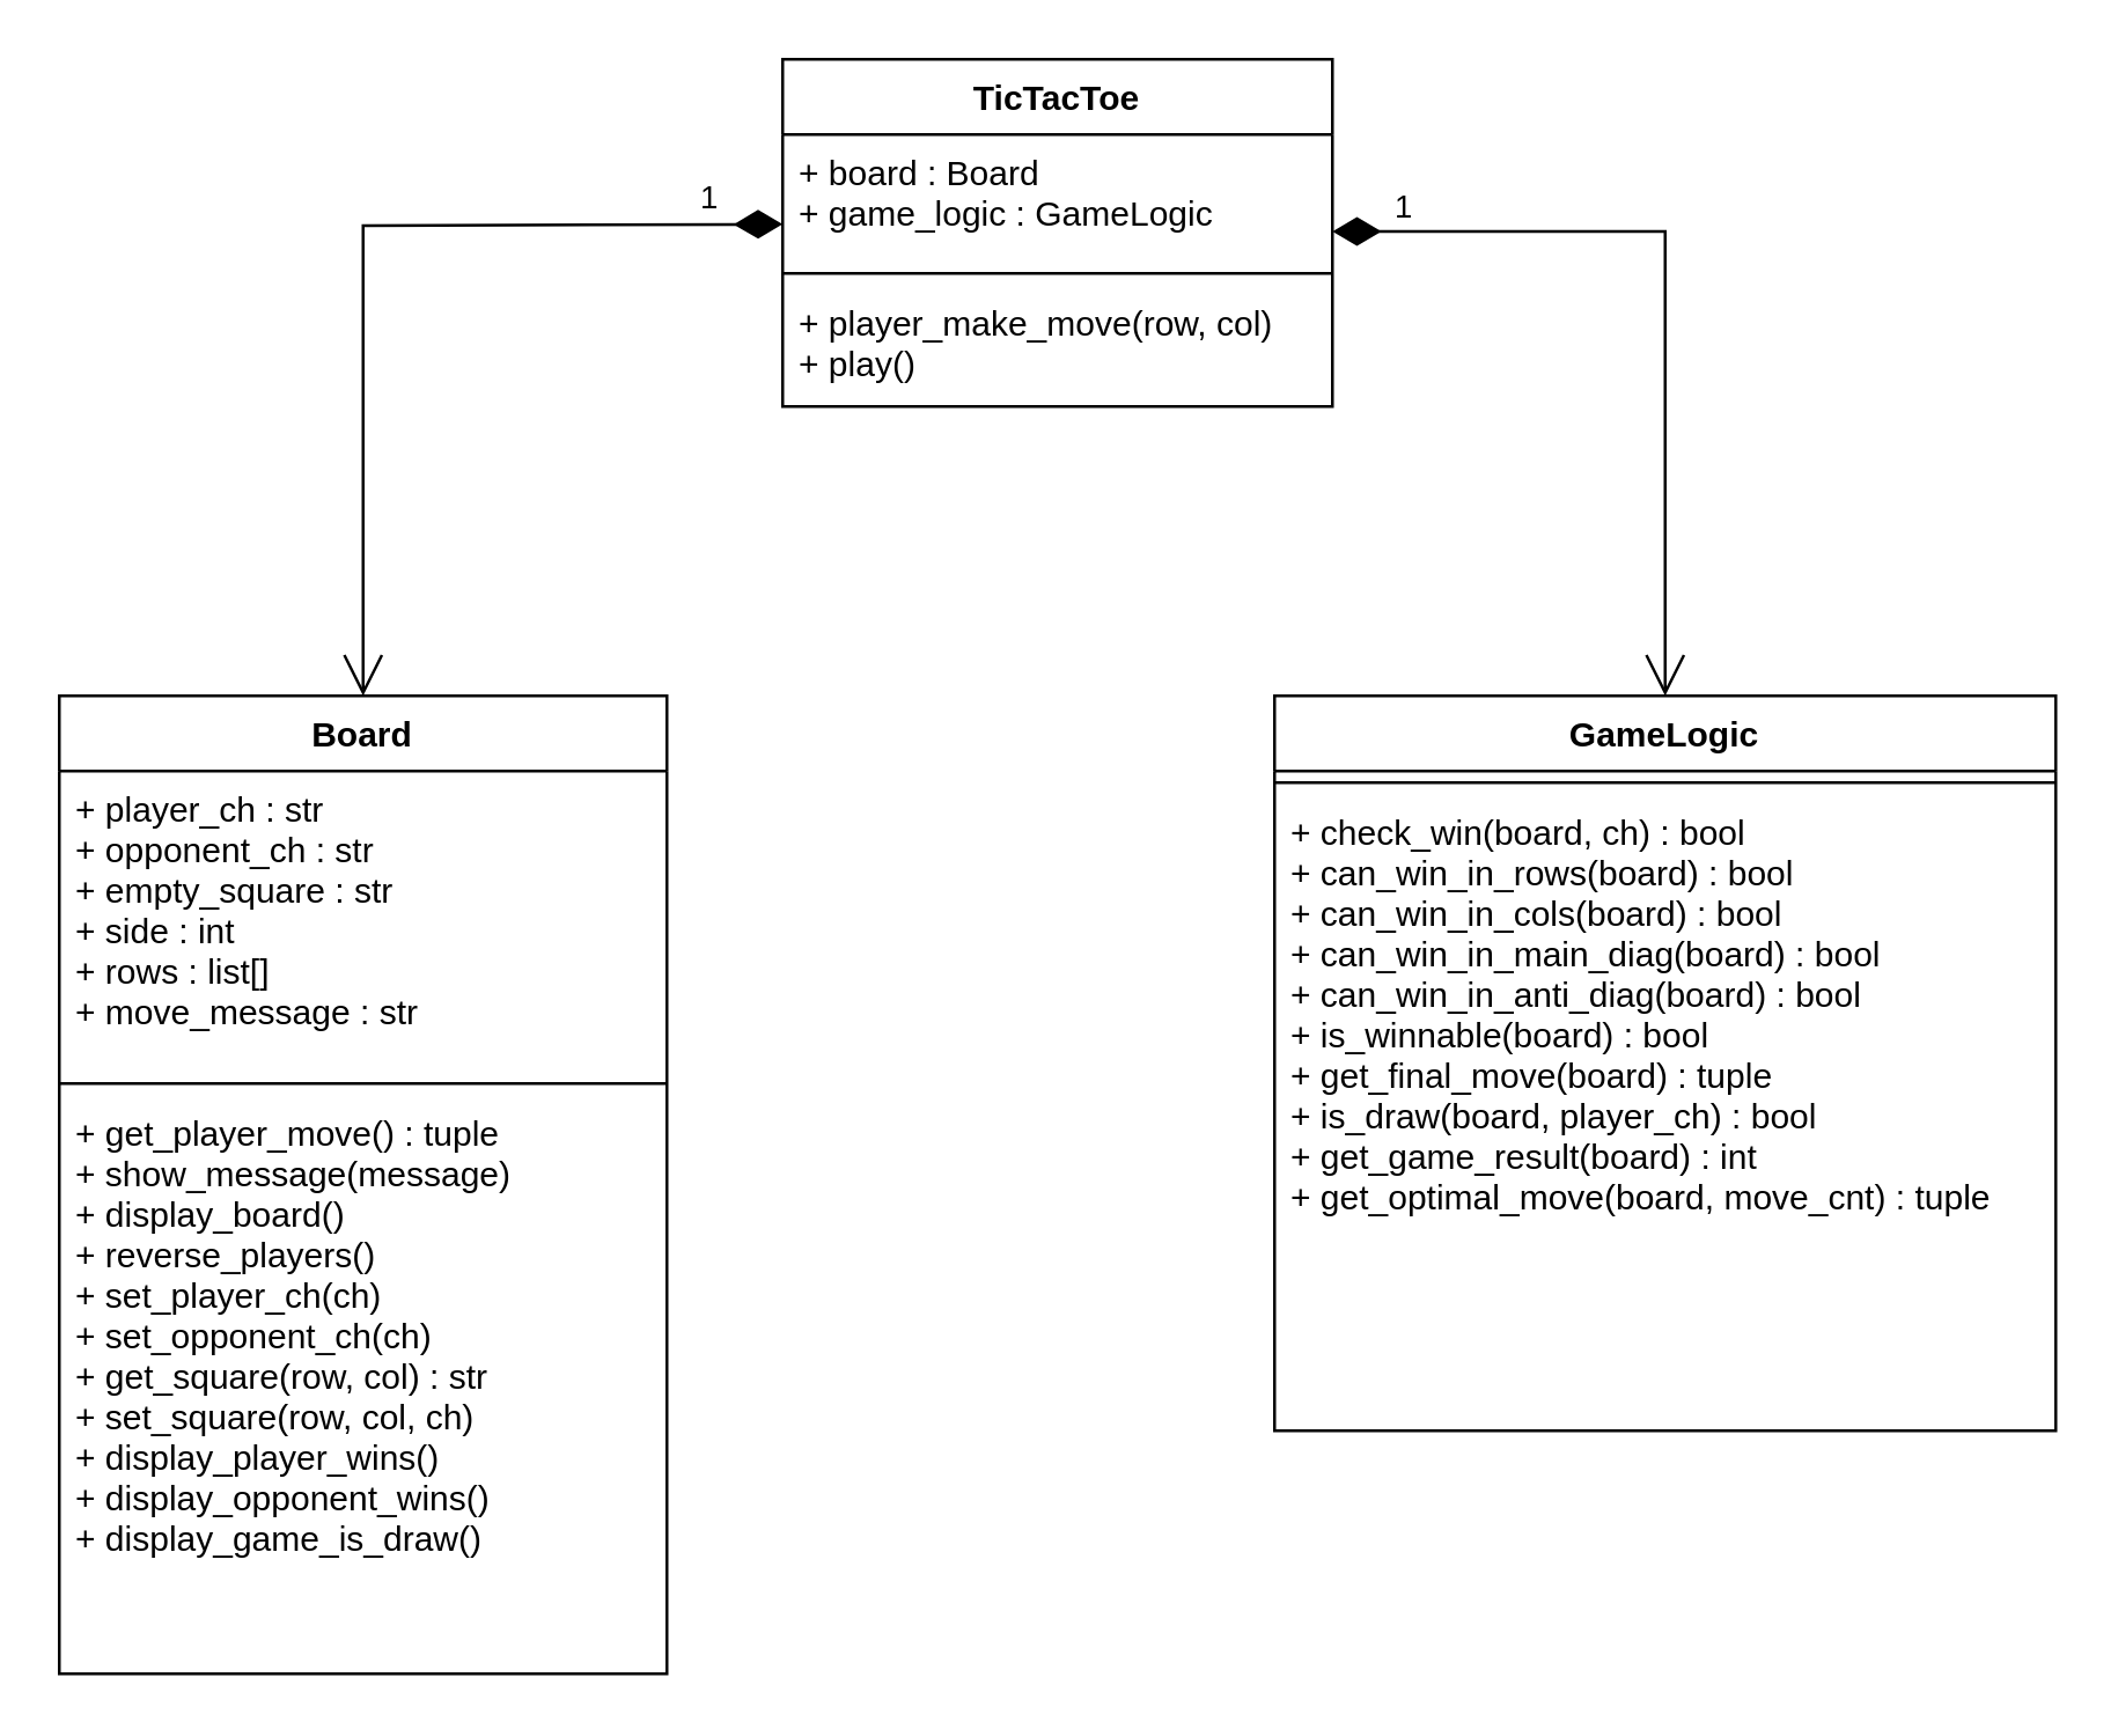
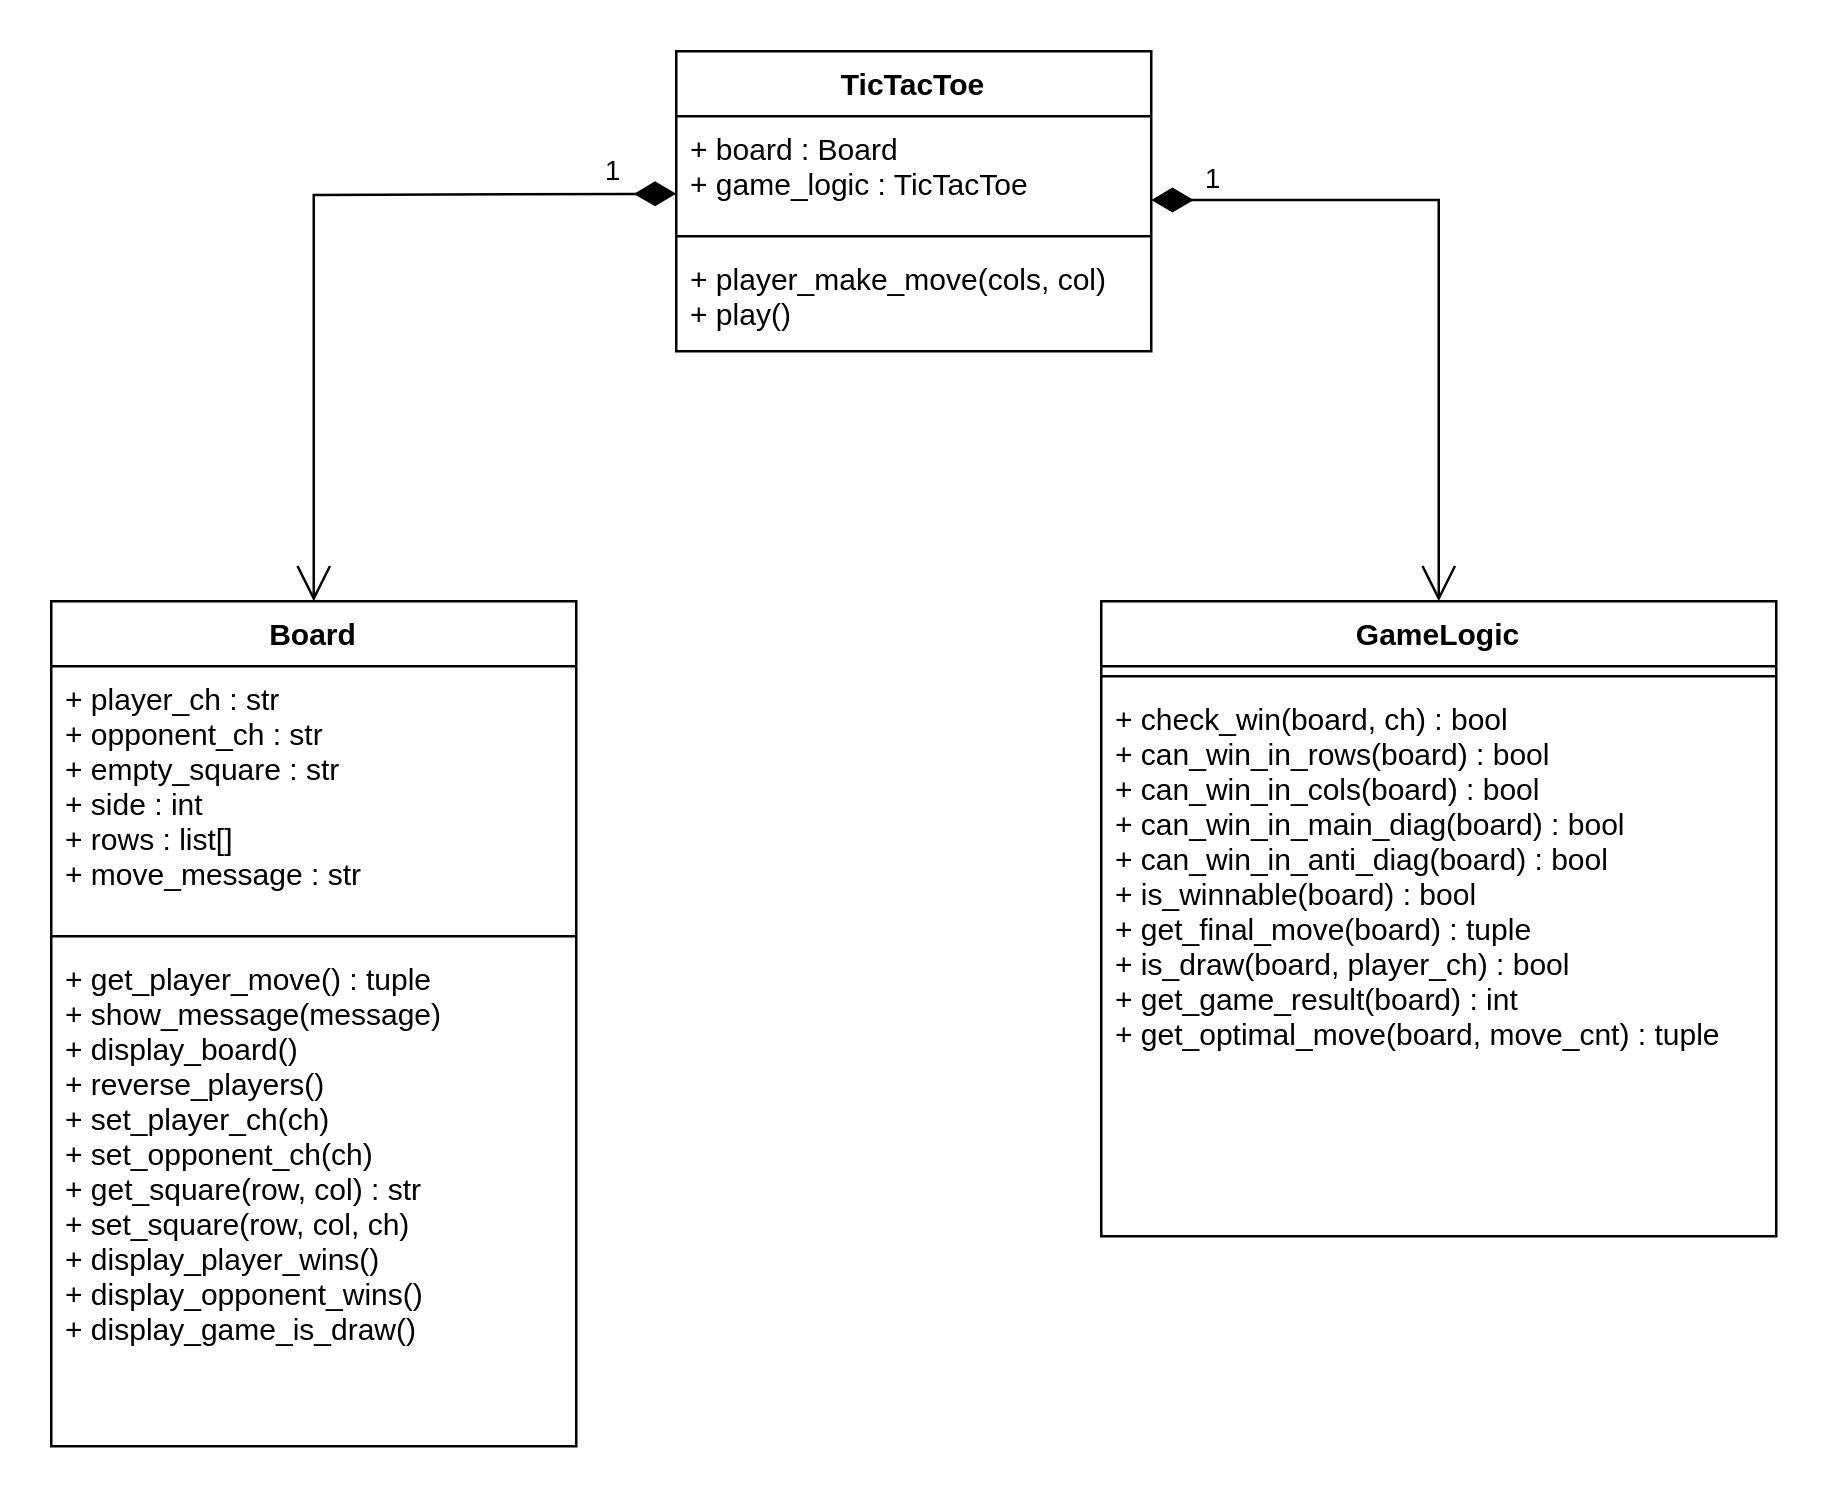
  <mxCell id="0" />
  <mxCell id="1" parent="0" />
  <mxCell id="2" value="Board" style="swimlane;fontStyle=1;align=center;verticalAlign=top;childLayout=stackLayout;horizontal=1;startSize=26;horizontalStack=0;resizeParent=1;resizeParentMax=0;resizeLast=0;collapsible=1;marginBottom=0;" parent="1" vertex="1"><mxGeometry x="20" y="240" width="210" height="338" as="geometry" /></mxCell>
  <mxCell id="3" value="+ player_ch : str&#10;+ opponent_ch : str&#10;+ empty_square : str&#10;+ side : int&#10;+ rows : list[]&#10;+ move_message : str" style="text;strokeColor=none;fillColor=none;align=left;verticalAlign=top;spacingLeft=4;spacingRight=4;overflow=hidden;rotatable=0;points=[[0,0.5],[1,0.5]];portConstraint=eastwest;" parent="2" vertex="1"><mxGeometry y="26" width="210" height="104" as="geometry" /></mxCell>
  <mxCell id="4" value="" style="line;strokeWidth=1;fillColor=none;align=left;verticalAlign=middle;spacingTop=-1;spacingLeft=3;spacingRight=3;rotatable=0;labelPosition=right;points=[];portConstraint=eastwest;" parent="2" vertex="1"><mxGeometry y="130" width="210" height="8" as="geometry" /></mxCell>
  <mxCell id="5" value="+ get_player_move() : tuple&#10;+ show_message(message)&#10;+ display_board()&#10;+ reverse_players()&#10;+ set_player_ch(ch)&#10;+ set_opponent_ch(ch)&#10;+ get_square(row, col) : str&#10;+ set_square(row, col, ch)&#10;+ display_player_wins()&#10;+ display_opponent_wins()&#10;+ display_game_is_draw()" style="text;strokeColor=none;fillColor=none;align=left;verticalAlign=top;spacingLeft=4;spacingRight=4;overflow=hidden;rotatable=0;points=[[0,0.5],[1,0.5]];portConstraint=eastwest;" parent="2" vertex="1"><mxGeometry y="138" width="210" height="200" as="geometry" /></mxCell>
  <mxCell id="6" value="GameLogic" style="swimlane;fontStyle=1;align=center;verticalAlign=top;childLayout=stackLayout;horizontal=1;startSize=26;horizontalStack=0;resizeParent=1;resizeParentMax=0;resizeLast=0;collapsible=1;marginBottom=0;" parent="1" vertex="1"><mxGeometry x="440" y="240" width="270" height="254" as="geometry" /></mxCell>
  <mxCell id="7" value="" style="line;strokeWidth=1;fillColor=none;align=left;verticalAlign=middle;spacingTop=-1;spacingLeft=3;spacingRight=3;rotatable=0;labelPosition=right;points=[];portConstraint=eastwest;" parent="6" vertex="1"><mxGeometry y="26" width="270" height="8" as="geometry" /></mxCell>
  <mxCell id="8" value="+ check_win(board, ch) : bool&#10;+ can_win_in_rows(board) : bool&#10;+ can_win_in_cols(board) : bool&#10;+ can_win_in_main_diag(board) : bool&#10;+ can_win_in_anti_diag(board) : bool&#10;+ is_winnable(board) : bool&#10;+ get_final_move(board) : tuple&#10;+ is_draw(board, player_ch) : bool&#10;+ get_game_result(board) : int&#10;+ get_optimal_move(board, move_cnt) : tuple" style="text;strokeColor=none;fillColor=none;align=left;verticalAlign=top;spacingLeft=4;spacingRight=4;overflow=hidden;rotatable=0;points=[[0,0.5],[1,0.5]];portConstraint=eastwest;" parent="6" vertex="1"><mxGeometry y="34" width="270" height="220" as="geometry" /></mxCell>
  <mxCell id="9" value="TicTacToe" style="swimlane;fontStyle=1;align=center;verticalAlign=top;childLayout=stackLayout;horizontal=1;startSize=26;horizontalStack=0;resizeParent=1;resizeParentMax=0;resizeLast=0;collapsible=1;marginBottom=0;" parent="1" vertex="1"><mxGeometry x="270" y="20" width="190" height="120" as="geometry" /></mxCell>
- <mxCell id="10" value="+ board : Board&#10;+ game_logic : GameLogic" style="text;strokeColor=none;fillColor=none;align=left;verticalAlign=top;spacingLeft=4;spacingRight=4;overflow=hidden;rotatable=0;points=[[0,0.5],[1,0.5]];portConstraint=eastwest;" parent="9" vertex="1"><mxGeometry y="26" width="190" height="44" as="geometry" /></mxCell>
+ <mxCell id="10" value="+ board : Board&#10;+ game_logic : TicTacToe" style="text;strokeColor=none;fillColor=none;align=left;verticalAlign=top;spacingLeft=4;spacingRight=4;overflow=hidden;rotatable=0;points=[[0,0.5],[1,0.5]];portConstraint=eastwest;" parent="9" vertex="1"><mxGeometry y="26" width="190" height="44" as="geometry" /></mxCell>
  <mxCell id="11" value="" style="line;strokeWidth=1;fillColor=none;align=left;verticalAlign=middle;spacingTop=-1;spacingLeft=3;spacingRight=3;rotatable=0;labelPosition=right;points=[];portConstraint=eastwest;" parent="9" vertex="1"><mxGeometry y="70" width="190" height="8" as="geometry" /></mxCell>
- <mxCell id="12" value="+ player_make_move(row, col)&#10;+ play()" style="text;strokeColor=none;fillColor=none;align=left;verticalAlign=top;spacingLeft=4;spacingRight=4;overflow=hidden;rotatable=0;points=[[0,0.5],[1,0.5]];portConstraint=eastwest;" parent="9" vertex="1"><mxGeometry y="78" width="190" height="42" as="geometry" /></mxCell>
+ <mxCell id="12" value="+ player_make_move(cols, col)&#10;+ play()" style="text;strokeColor=none;fillColor=none;align=left;verticalAlign=top;spacingLeft=4;spacingRight=4;overflow=hidden;rotatable=0;points=[[0,0.5],[1,0.5]];portConstraint=eastwest;" parent="9" vertex="1"><mxGeometry y="78" width="190" height="42" as="geometry" /></mxCell>
  <mxCell id="13" value="1" style="endArrow=open;html=1;endSize=12;startArrow=diamondThin;startSize=14;startFill=1;edgeStyle=orthogonalEdgeStyle;align=left;verticalAlign=bottom;rounded=0;entryX=0.5;entryY=0;entryDx=0;entryDy=0;" parent="1" target="6" edge="1"><mxGeometry x="-0.855" relative="1" as="geometry"><mxPoint x="460" y="79.5" as="sourcePoint" /><mxPoint x="620" y="80" as="targetPoint" /><Array as="points"><mxPoint x="575" y="80" /></Array><mxPoint as="offset" /></mxGeometry></mxCell>
  <mxCell id="14" value="1" style="endArrow=open;html=1;endSize=12;startArrow=diamondThin;startSize=14;startFill=1;edgeStyle=orthogonalEdgeStyle;align=left;verticalAlign=bottom;rounded=0;entryX=0.5;entryY=0;entryDx=0;entryDy=0;" parent="1" target="2" edge="1"><mxGeometry x="-0.805" relative="1" as="geometry"><mxPoint x="270" y="77" as="sourcePoint" /><mxPoint x="210" y="110" as="targetPoint" /><mxPoint as="offset" /></mxGeometry></mxCell>
